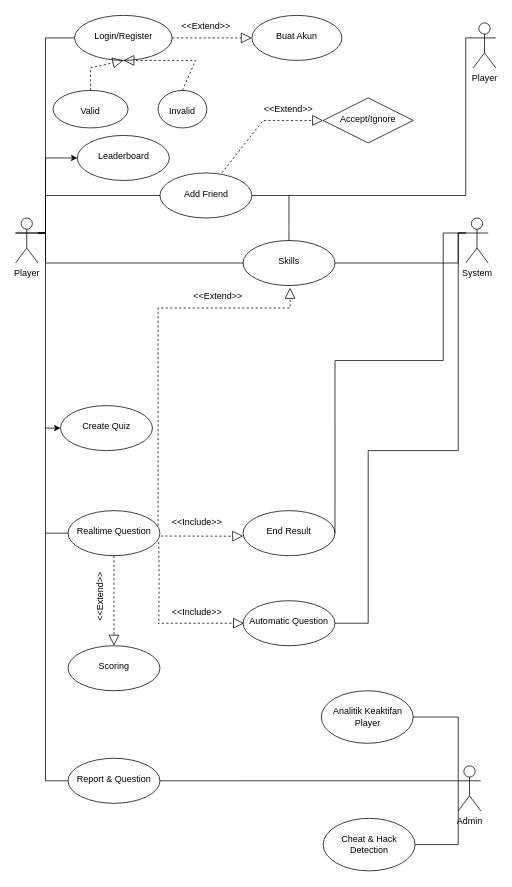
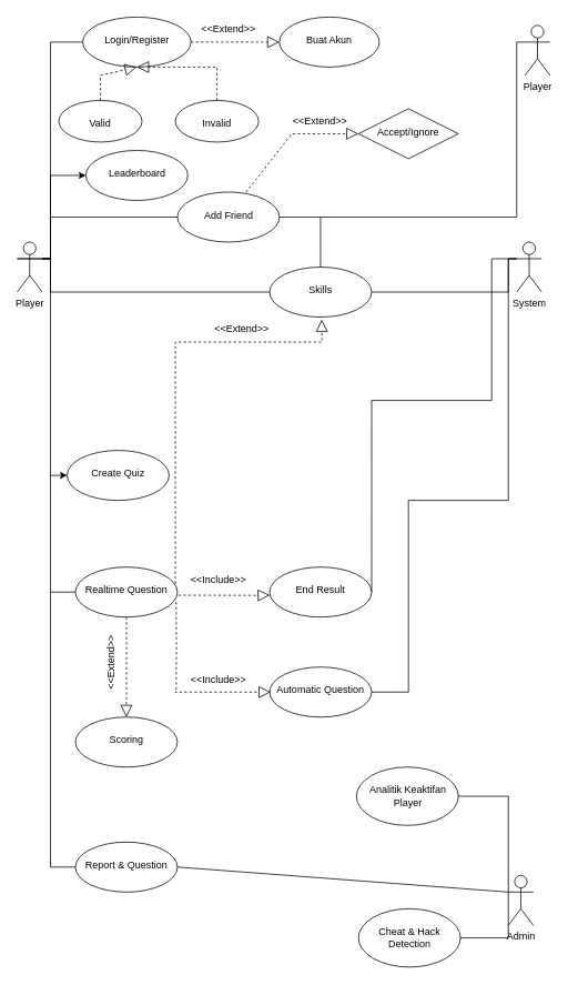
  <mxCell id="0" />
  <mxCell id="1" parent="0" />
  <mxCell id="2" style="edgeStyle=orthogonalEdgeStyle;rounded=0;orthogonalLoop=1;jettySize=auto;html=1;exitX=1;exitY=0.333;exitDx=0;exitDy=0;exitPerimeter=0;entryX=0;entryY=0.5;entryDx=0;entryDy=0;" parent="1" source="3" target="35" edge="1"><mxGeometry relative="1" as="geometry"><Array as="points"><mxPoint x="60" y="310" /><mxPoint x="60" y="210" /></Array></mxGeometry></mxCell>
  <mxCell id="3" value="Player" style="shape=umlActor;verticalLabelPosition=bottom;verticalAlign=top;html=1;outlineConnect=0;" parent="1" vertex="1"><mxGeometry x="20" y="290" width="30" height="60" as="geometry" /></mxCell>
  <mxCell id="4" value="&lt;font style=&quot;font-size: 12px;&quot;&gt;&lt;br&gt;Login/Register&lt;/font&gt;" style="ellipse;whiteSpace=wrap;html=1;verticalAlign=top;align=center;" parent="1" vertex="1"><mxGeometry x="98.75" y="20" width="130" height="60" as="geometry" /></mxCell>
  <mxCell id="5" value="&amp;lt;&amp;lt;Extend&amp;gt;&amp;gt;" style="text;html=1;strokeColor=none;fillColor=none;align=center;verticalAlign=middle;whiteSpace=wrap;rounded=0;" parent="1" vertex="1"><mxGeometry x="243.75" y="20" width="60" height="30" as="geometry" /></mxCell>
  <mxCell id="6" value="&lt;br&gt;&lt;font style=&quot;font-size: 12px;&quot;&gt;Buat Akun&lt;/font&gt;" style="ellipse;whiteSpace=wrap;html=1;verticalAlign=top;align=center;" parent="1" vertex="1"><mxGeometry x="335" y="20" width="120" height="60" as="geometry" /></mxCell>
  <mxCell id="7" value="" style="endArrow=block;dashed=1;endFill=0;endSize=12;html=1;rounded=0;exitX=1;exitY=0.5;exitDx=0;exitDy=0;entryX=0;entryY=0.5;entryDx=0;entryDy=0;" parent="1" source="4" target="6" edge="1"><mxGeometry width="160" relative="1" as="geometry"><mxPoint x="310" y="270" as="sourcePoint" /><mxPoint x="470" y="270" as="targetPoint" /></mxGeometry></mxCell>
  <mxCell id="8" value="&lt;br&gt;Valid" style="ellipse;whiteSpace=wrap;html=1;verticalAlign=top;align=center;" parent="1" vertex="1"><mxGeometry x="70" y="120" width="100" height="50" as="geometry" /></mxCell>
- <mxCell id="9" value="&lt;br&gt;Invalid" style="ellipse;whiteSpace=wrap;html=1;verticalAlign=top;align=center;" parent="1" vertex="1"><mxGeometry x="210" y="120" width="65" height="50" as="geometry" /></mxCell>
+ <mxCell id="9" value="&lt;br&gt;Invalid" style="ellipse;whiteSpace=wrap;html=1;verticalAlign=top;align=center;" parent="1" vertex="1"><mxGeometry x="210" y="120" width="100" height="50" as="geometry" /></mxCell>
  <mxCell id="10" value="" style="endArrow=block;dashed=1;endFill=0;endSize=12;html=1;rounded=0;exitX=0.5;exitY=0;exitDx=0;exitDy=0;entryX=0.5;entryY=1;entryDx=0;entryDy=0;" parent="1" source="8" target="4" edge="1"><mxGeometry width="160" relative="1" as="geometry"><mxPoint x="235" y="60" as="sourcePoint" /><mxPoint x="320" y="60" as="targetPoint" /><Array as="points"><mxPoint x="120" y="90" /></Array></mxGeometry></mxCell>
  <mxCell id="11" value="" style="endArrow=block;dashed=1;endFill=0;endSize=12;html=1;rounded=0;exitX=0.5;exitY=0;exitDx=0;exitDy=0;entryX=0.5;entryY=1;entryDx=0;entryDy=0;" parent="1" source="9" target="4" edge="1"><mxGeometry width="160" relative="1" as="geometry"><mxPoint x="120" y="130" as="sourcePoint" /><mxPoint x="158" y="100" as="targetPoint" /><Array as="points"><mxPoint x="260" y="80" /></Array></mxGeometry></mxCell>
  <mxCell id="12" value="&lt;br&gt;Realtime Question" style="ellipse;whiteSpace=wrap;html=1;verticalAlign=top;" parent="1" vertex="1"><mxGeometry x="90" y="680" width="122.5" height="60" as="geometry" /></mxCell>
  <mxCell id="13" value="System" style="shape=umlActor;verticalLabelPosition=bottom;verticalAlign=top;html=1;outlineConnect=0;" parent="1" vertex="1"><mxGeometry x="620" y="290" width="30" height="60" as="geometry" /></mxCell>
  <mxCell id="14" value="&lt;br&gt;Automatic Question" style="ellipse;whiteSpace=wrap;html=1;verticalAlign=top;" parent="1" vertex="1"><mxGeometry x="323.25" y="800" width="122.5" height="60" as="geometry" /></mxCell>
  <mxCell id="15" value="" style="endArrow=block;dashed=1;endFill=0;endSize=12;html=1;rounded=0;exitX=0.976;exitY=0.699;exitDx=0;exitDy=0;entryX=0;entryY=0.5;entryDx=0;entryDy=0;exitPerimeter=0;" parent="1" edge="1"><mxGeometry width="160" relative="1" as="geometry"><mxPoint x="210.93" y="721.94" as="sourcePoint" /><mxPoint x="324.62" y="830" as="targetPoint" /><Array as="points"><mxPoint x="211.37" y="770" /><mxPoint x="211" y="830" /><mxPoint x="210" y="830" /></Array></mxGeometry></mxCell>
  <mxCell id="16" value="&amp;lt;&amp;lt;Include&amp;gt;&amp;gt;" style="text;html=1;strokeColor=none;fillColor=none;align=center;verticalAlign=middle;whiteSpace=wrap;rounded=0;rotation=0;" parent="1" vertex="1"><mxGeometry x="232" y="800" width="60" height="30" as="geometry" /></mxCell>
  <mxCell id="17" value="&lt;br&gt;End Result" style="ellipse;whiteSpace=wrap;html=1;verticalAlign=top;" parent="1" vertex="1"><mxGeometry x="323.25" y="680" width="122.5" height="60" as="geometry" /></mxCell>
  <mxCell id="18" value="&amp;lt;&amp;lt;Include&amp;gt;&amp;gt;" style="text;html=1;strokeColor=none;fillColor=none;align=center;verticalAlign=middle;whiteSpace=wrap;rounded=0;rotation=0;" parent="1" vertex="1"><mxGeometry x="232" y="680" width="60" height="30" as="geometry" /></mxCell>
  <mxCell id="19" value="" style="endArrow=block;dashed=1;endFill=0;endSize=12;html=1;rounded=0;exitX=1.01;exitY=0.563;exitDx=0;exitDy=0;entryX=0.002;entryY=0.563;entryDx=0;entryDy=0;exitPerimeter=0;entryPerimeter=0;" parent="1" source="12" target="17" edge="1"><mxGeometry width="160" relative="1" as="geometry"><mxPoint x="212.5" y="670" as="sourcePoint" /><mxPoint x="310.5" y="729" as="targetPoint" /><Array as="points"><mxPoint x="310" y="714" /></Array></mxGeometry></mxCell>
  <mxCell id="20" value="" style="endArrow=none;html=1;rounded=0;exitX=1;exitY=0.333;exitDx=0;exitDy=0;exitPerimeter=0;edgeStyle=orthogonalEdgeStyle;entryX=0;entryY=0.5;entryDx=0;entryDy=0;" parent="1" source="3" target="4" edge="1"><mxGeometry width="50" height="50" relative="1" as="geometry"><mxPoint x="360" y="170" as="sourcePoint" /><mxPoint x="40" y="40" as="targetPoint" /><Array as="points"><mxPoint x="60" y="310" /><mxPoint x="60" y="50" /></Array></mxGeometry></mxCell>
  <mxCell id="21" value="" style="endArrow=none;html=1;rounded=0;exitX=1;exitY=0.333;exitDx=0;exitDy=0;exitPerimeter=0;edgeStyle=orthogonalEdgeStyle;entryX=0;entryY=0.5;entryDx=0;entryDy=0;" parent="1" target="12" edge="1"><mxGeometry width="50" height="50" relative="1" as="geometry"><mxPoint x="20" y="310" as="sourcePoint" /><mxPoint x="70" y="440" as="targetPoint" /><Array as="points"><mxPoint x="60" y="310" /><mxPoint x="60" y="710" /></Array></mxGeometry></mxCell>
  <mxCell id="22" value="" style="endArrow=none;html=1;rounded=0;edgeStyle=orthogonalEdgeStyle;entryX=1;entryY=0.5;entryDx=0;entryDy=0;exitX=0;exitY=0.333;exitDx=0;exitDy=0;exitPerimeter=0;" parent="1" source="13" target="17" edge="1"><mxGeometry width="50" height="50" relative="1" as="geometry"><mxPoint x="570" y="320" as="sourcePoint" /><mxPoint x="490" y="420" as="targetPoint" /><Array as="points"><mxPoint x="590" y="310" /><mxPoint x="590" y="480" /><mxPoint x="446" y="480" /></Array></mxGeometry></mxCell>
  <mxCell id="23" value="" style="endArrow=none;html=1;rounded=0;edgeStyle=orthogonalEdgeStyle;entryX=1;entryY=0.5;entryDx=0;entryDy=0;exitX=0;exitY=0.333;exitDx=0;exitDy=0;exitPerimeter=0;" parent="1" source="13" target="14" edge="1"><mxGeometry width="50" height="50" relative="1" as="geometry"><mxPoint x="600" y="350" as="sourcePoint" /><mxPoint x="422.5" y="520" as="targetPoint" /><Array as="points"><mxPoint x="610" y="310" /><mxPoint x="610" y="600" /><mxPoint x="490" y="600" /><mxPoint x="490" y="830" /></Array></mxGeometry></mxCell>
  <mxCell id="24" value="&lt;br&gt;Skills" style="ellipse;whiteSpace=wrap;html=1;verticalAlign=top;" parent="1" vertex="1"><mxGeometry x="323.25" y="320" width="122.5" height="60" as="geometry" /></mxCell>
  <mxCell id="25" value="" style="endArrow=block;dashed=1;endFill=0;endSize=12;html=1;rounded=0;exitX=0.98;exitY=0.333;exitDx=0;exitDy=0;entryX=0.511;entryY=1.05;entryDx=0;entryDy=0;exitPerimeter=0;entryPerimeter=0;" parent="1" source="12" target="24" edge="1"><mxGeometry width="160" relative="1" as="geometry"><mxPoint x="212.497" y="488.815" as="sourcePoint" /><mxPoint x="341.13" y="380" as="targetPoint" /><Array as="points"><mxPoint x="210" y="410" /><mxPoint x="386" y="410" /></Array></mxGeometry></mxCell>
  <mxCell id="26" value="&amp;lt;&amp;lt;Extend&amp;gt;&amp;gt;" style="text;html=1;strokeColor=none;fillColor=none;align=center;verticalAlign=middle;whiteSpace=wrap;rounded=0;rotation=0;" parent="1" vertex="1"><mxGeometry x="260" y="380" width="60" height="30" as="geometry" /></mxCell>
  <mxCell id="27" value="" style="endArrow=none;html=1;rounded=0;exitX=1;exitY=0.333;exitDx=0;exitDy=0;exitPerimeter=0;edgeStyle=orthogonalEdgeStyle;entryX=0;entryY=0.5;entryDx=0;entryDy=0;" parent="1" source="3" target="24" edge="1"><mxGeometry width="50" height="50" relative="1" as="geometry"><mxPoint x="60" y="310" as="sourcePoint" /><mxPoint x="110" y="440" as="targetPoint" /><Array as="points"><mxPoint x="60" y="310" /><mxPoint x="60" y="350" /></Array></mxGeometry></mxCell>
  <mxCell id="28" value="Player" style="shape=umlActor;verticalLabelPosition=bottom;verticalAlign=top;html=1;outlineConnect=0;" parent="1" vertex="1"><mxGeometry x="630" y="30" width="30" height="60" as="geometry" /></mxCell>
  <mxCell id="29" value="" style="endArrow=none;html=1;rounded=0;exitX=1;exitY=0.333;exitDx=0;exitDy=0;exitPerimeter=0;edgeStyle=orthogonalEdgeStyle;entryX=0;entryY=0.5;entryDx=0;entryDy=0;" parent="1" source="3" target="30" edge="1"><mxGeometry width="50" height="50" relative="1" as="geometry"><mxPoint x="40" y="200" as="sourcePoint" /><mxPoint x="110" y="330" as="targetPoint" /><Array as="points"><mxPoint x="60" y="310" /><mxPoint x="60" y="260" /></Array></mxGeometry></mxCell>
  <mxCell id="30" value="&lt;br&gt;Add Friend" style="ellipse;whiteSpace=wrap;html=1;verticalAlign=top;" parent="1" vertex="1"><mxGeometry x="212.5" y="230" width="122.5" height="60" as="geometry" /></mxCell>
  <mxCell id="31" value="" style="endArrow=none;html=1;rounded=0;exitX=1;exitY=0.5;exitDx=0;exitDy=0;edgeStyle=orthogonalEdgeStyle;entryX=0;entryY=0.333;entryDx=0;entryDy=0;entryPerimeter=0;" parent="1" source="30" target="28" edge="1"><mxGeometry width="50" height="50" relative="1" as="geometry"><mxPoint x="400" y="320" as="sourcePoint" /><mxPoint x="620" y="50" as="targetPoint" /><Array as="points"><mxPoint x="620" y="260" /><mxPoint x="620" y="50" /></Array></mxGeometry></mxCell>
  <mxCell id="32" value="&amp;lt;&amp;lt;Extend&amp;gt;&amp;gt;" style="text;html=1;strokeColor=none;fillColor=none;align=center;verticalAlign=middle;whiteSpace=wrap;rounded=0;rotation=0;" parent="1" vertex="1"><mxGeometry x="354" y="130" width="60" height="30" as="geometry" /></mxCell>
  <mxCell id="33" value="&lt;br&gt;Accept/Ignore" style="rhombus;whiteSpace=wrap;html=1;verticalAlign=top;align=center;" parent="1" vertex="1"><mxGeometry x="430" y="130" width="120" height="60" as="geometry" /></mxCell>
  <mxCell id="34" value="" style="endArrow=block;dashed=1;endFill=0;endSize=12;html=1;rounded=0;exitX=1;exitY=0.5;exitDx=0;exitDy=0;entryX=0;entryY=0.5;entryDx=0;entryDy=0;" parent="1" target="33" edge="1"><mxGeometry width="160" relative="1" as="geometry"><mxPoint x="295" y="230" as="sourcePoint" /><mxPoint x="380" y="230" as="targetPoint" /><Array as="points"><mxPoint x="350" y="160" /></Array></mxGeometry></mxCell>
  <mxCell id="35" value="&lt;br&gt;Leaderboard" style="ellipse;whiteSpace=wrap;html=1;verticalAlign=top;" parent="1" vertex="1"><mxGeometry x="102.5" y="180" width="122.5" height="60" as="geometry" /></mxCell>
  <mxCell id="36" value="&lt;br&gt;Scoring" style="ellipse;whiteSpace=wrap;html=1;verticalAlign=top;" parent="1" vertex="1"><mxGeometry x="90" y="860" width="122.5" height="60" as="geometry" /></mxCell>
  <mxCell id="37" value="" style="endArrow=block;dashed=1;endFill=0;endSize=12;html=1;rounded=0;exitX=0.5;exitY=1;exitDx=0;exitDy=0;entryX=0.5;entryY=0;entryDx=0;entryDy=0;" parent="1" source="12" target="36" edge="1"><mxGeometry width="160" relative="1" as="geometry"><mxPoint x="134.37" y="700" as="sourcePoint" /><mxPoint x="90" y="713.5" as="targetPoint" /></mxGeometry></mxCell>
  <mxCell id="38" value="&amp;lt;&amp;lt;Extend&amp;gt;&amp;gt;" style="text;html=1;strokeColor=none;fillColor=none;align=center;verticalAlign=middle;whiteSpace=wrap;rounded=0;rotation=-90;" parent="1" vertex="1"><mxGeometry x="102.5" y="780" width="60" height="30" as="geometry" /></mxCell>
  <mxCell id="39" value="&lt;br&gt;Report &amp;amp; Question" style="ellipse;whiteSpace=wrap;html=1;verticalAlign=top;" parent="1" vertex="1"><mxGeometry x="90" y="1010" width="122.5" height="60" as="geometry" /></mxCell>
- <mxCell id="40" value="Admin" style="shape=umlActor;verticalLabelPosition=bottom;verticalAlign=top;html=1;outlineConnect=0;" parent="1" vertex="1"><mxGeometry x="610" y="1020" width="30" height="60" as="geometry" /></mxCell>
+ <mxCell id="40" value="Admin" style="shape=umlActor;verticalLabelPosition=bottom;verticalAlign=top;html=1;outlineConnect=0;" parent="1" vertex="1"><mxGeometry x="610" y="1050" width="30" height="60" as="geometry" /></mxCell>
  <mxCell id="41" value="&lt;br&gt;Analitik Keaktifan Player" style="ellipse;whiteSpace=wrap;html=1;verticalAlign=top;" parent="1" vertex="1"><mxGeometry x="427.5" y="920" width="122.5" height="70" as="geometry" /></mxCell>
  <mxCell id="42" value="" style="endArrow=none;html=1;rounded=0;exitX=1;exitY=0.5;exitDx=0;exitDy=0;entryX=0;entryY=0.333;entryDx=0;entryDy=0;entryPerimeter=0;" parent="1" source="39" target="40" edge="1"><mxGeometry width="50" height="50" relative="1" as="geometry"><mxPoint x="335" y="880" as="sourcePoint" /><mxPoint x="385" y="830" as="targetPoint" /></mxGeometry></mxCell>
  <mxCell id="43" value="" style="endArrow=none;html=1;rounded=0;exitX=1;exitY=0.5;exitDx=0;exitDy=0;entryX=0;entryY=0.333;entryDx=0;entryDy=0;entryPerimeter=0;" parent="1" source="41" target="40" edge="1"><mxGeometry width="50" height="50" relative="1" as="geometry"><mxPoint x="223" y="890" as="sourcePoint" /><mxPoint x="630" y="890" as="targetPoint" /><Array as="points"><mxPoint x="610" y="955" /></Array></mxGeometry></mxCell>
  <mxCell id="44" value="&lt;br&gt;Cheat &amp;amp; Hack Detection" style="ellipse;whiteSpace=wrap;html=1;verticalAlign=top;" parent="1" vertex="1"><mxGeometry x="430" y="1090" width="122.5" height="70" as="geometry" /></mxCell>
  <mxCell id="45" value="" style="endArrow=none;html=1;rounded=0;exitX=1;exitY=0.5;exitDx=0;exitDy=0;entryX=0;entryY=0.333;entryDx=0;entryDy=0;entryPerimeter=0;" parent="1" source="44" target="40" edge="1"><mxGeometry width="50" height="50" relative="1" as="geometry"><mxPoint x="540" y="1095" as="sourcePoint" /><mxPoint x="587.5" y="1090" as="targetPoint" /><Array as="points"><mxPoint x="610" y="1125" /></Array></mxGeometry></mxCell>
  <mxCell id="46" value="" style="endArrow=none;html=1;rounded=0;edgeStyle=orthogonalEdgeStyle;entryX=1;entryY=0.5;entryDx=0;entryDy=0;exitX=0;exitY=0.333;exitDx=0;exitDy=0;exitPerimeter=0;" parent="1" source="13" target="24" edge="1"><mxGeometry width="50" height="50" relative="1" as="geometry"><mxPoint x="630" y="320" as="sourcePoint" /><mxPoint x="433" y="450" as="targetPoint" /><Array as="points"><mxPoint x="610" y="310" /><mxPoint x="610" y="350" /></Array></mxGeometry></mxCell>
  <mxCell id="47" value="" style="endArrow=none;html=1;rounded=0;" parent="1" edge="1"><mxGeometry width="50" height="50" relative="1" as="geometry"><mxPoint x="384.4" y="320" as="sourcePoint" /><mxPoint x="384.4" y="260" as="targetPoint" /><Array as="points"><mxPoint x="384.4" y="300" /></Array></mxGeometry></mxCell>
  <mxCell id="48" value="" style="endArrow=none;html=1;rounded=0;entryX=0;entryY=0.5;entryDx=0;entryDy=0;" parent="1" target="39" edge="1"><mxGeometry width="50" height="50" relative="1" as="geometry"><mxPoint x="60" y="710" as="sourcePoint" /><mxPoint x="310" y="1005" as="targetPoint" /><Array as="points"><mxPoint x="60" y="1040" /></Array></mxGeometry></mxCell>
  <mxCell id="49" value="&lt;br&gt;Create Quiz" style="ellipse;whiteSpace=wrap;html=1;verticalAlign=top;" vertex="1" parent="1"><mxGeometry x="80" y="540" width="122.5" height="60" as="geometry" /></mxCell>
  <mxCell id="50" value="" style="endArrow=classic;html=1;rounded=0;entryX=0;entryY=0.5;entryDx=0;entryDy=0;" edge="1" parent="1" target="49"><mxGeometry width="50" height="50" relative="1" as="geometry"><mxPoint x="60" y="570" as="sourcePoint" /><mxPoint x="150" y="470" as="targetPoint" /></mxGeometry></mxCell>
